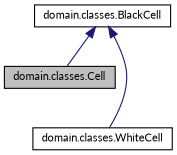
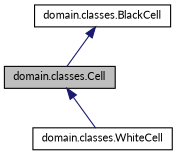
  digraph {
    fontname=Lato
    node [color=black fillcolor=white fontname=Lato fontsize=10 shape=record style=filled]
    edge [color=midnightblue dir=back fontname=Lato fontsize=10 labelfontname=FreeSans labelfontsize=10 style=solid]
    n1 [fillcolor=grey75 fontcolor=black height=0.2 label="domain.classes.Cell" width=0.4]
    n2 [height=0.2 label="domain.classes.WhiteCell" width=0.4]
    n3 [height=0.2 label="domain.classes.BlackCell" width=0.4]
-   n3 -> n2
+   n1 -> n2
    n3 -> n1
  }
